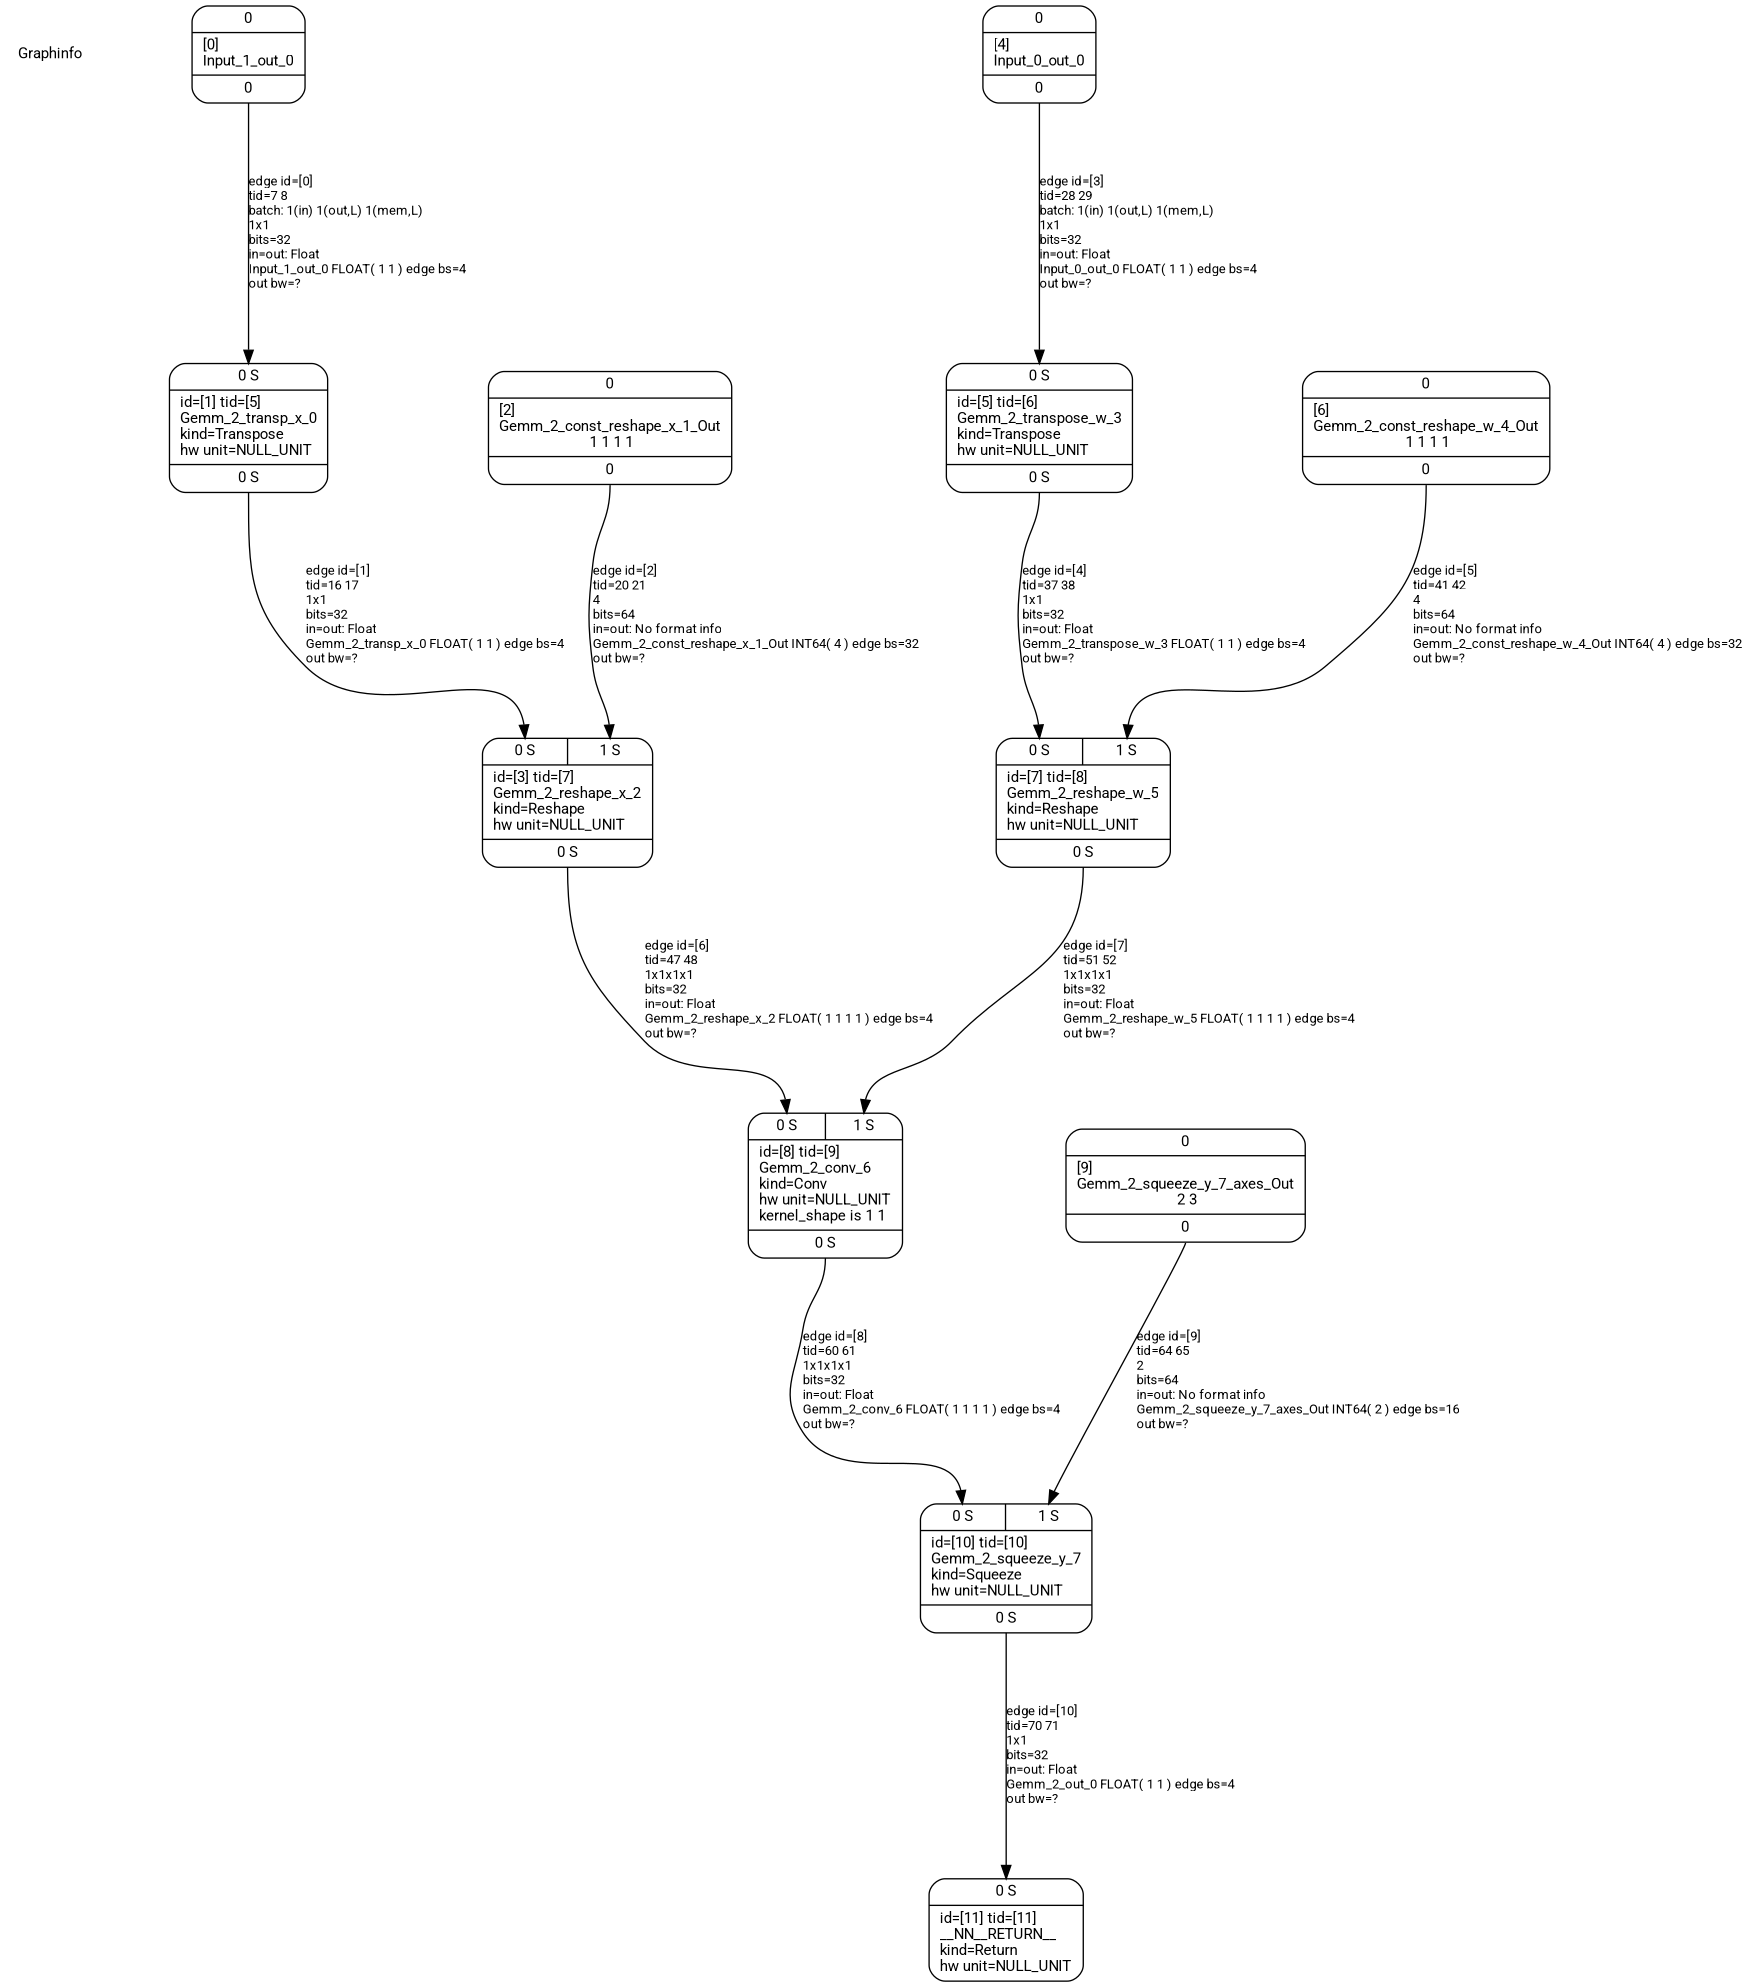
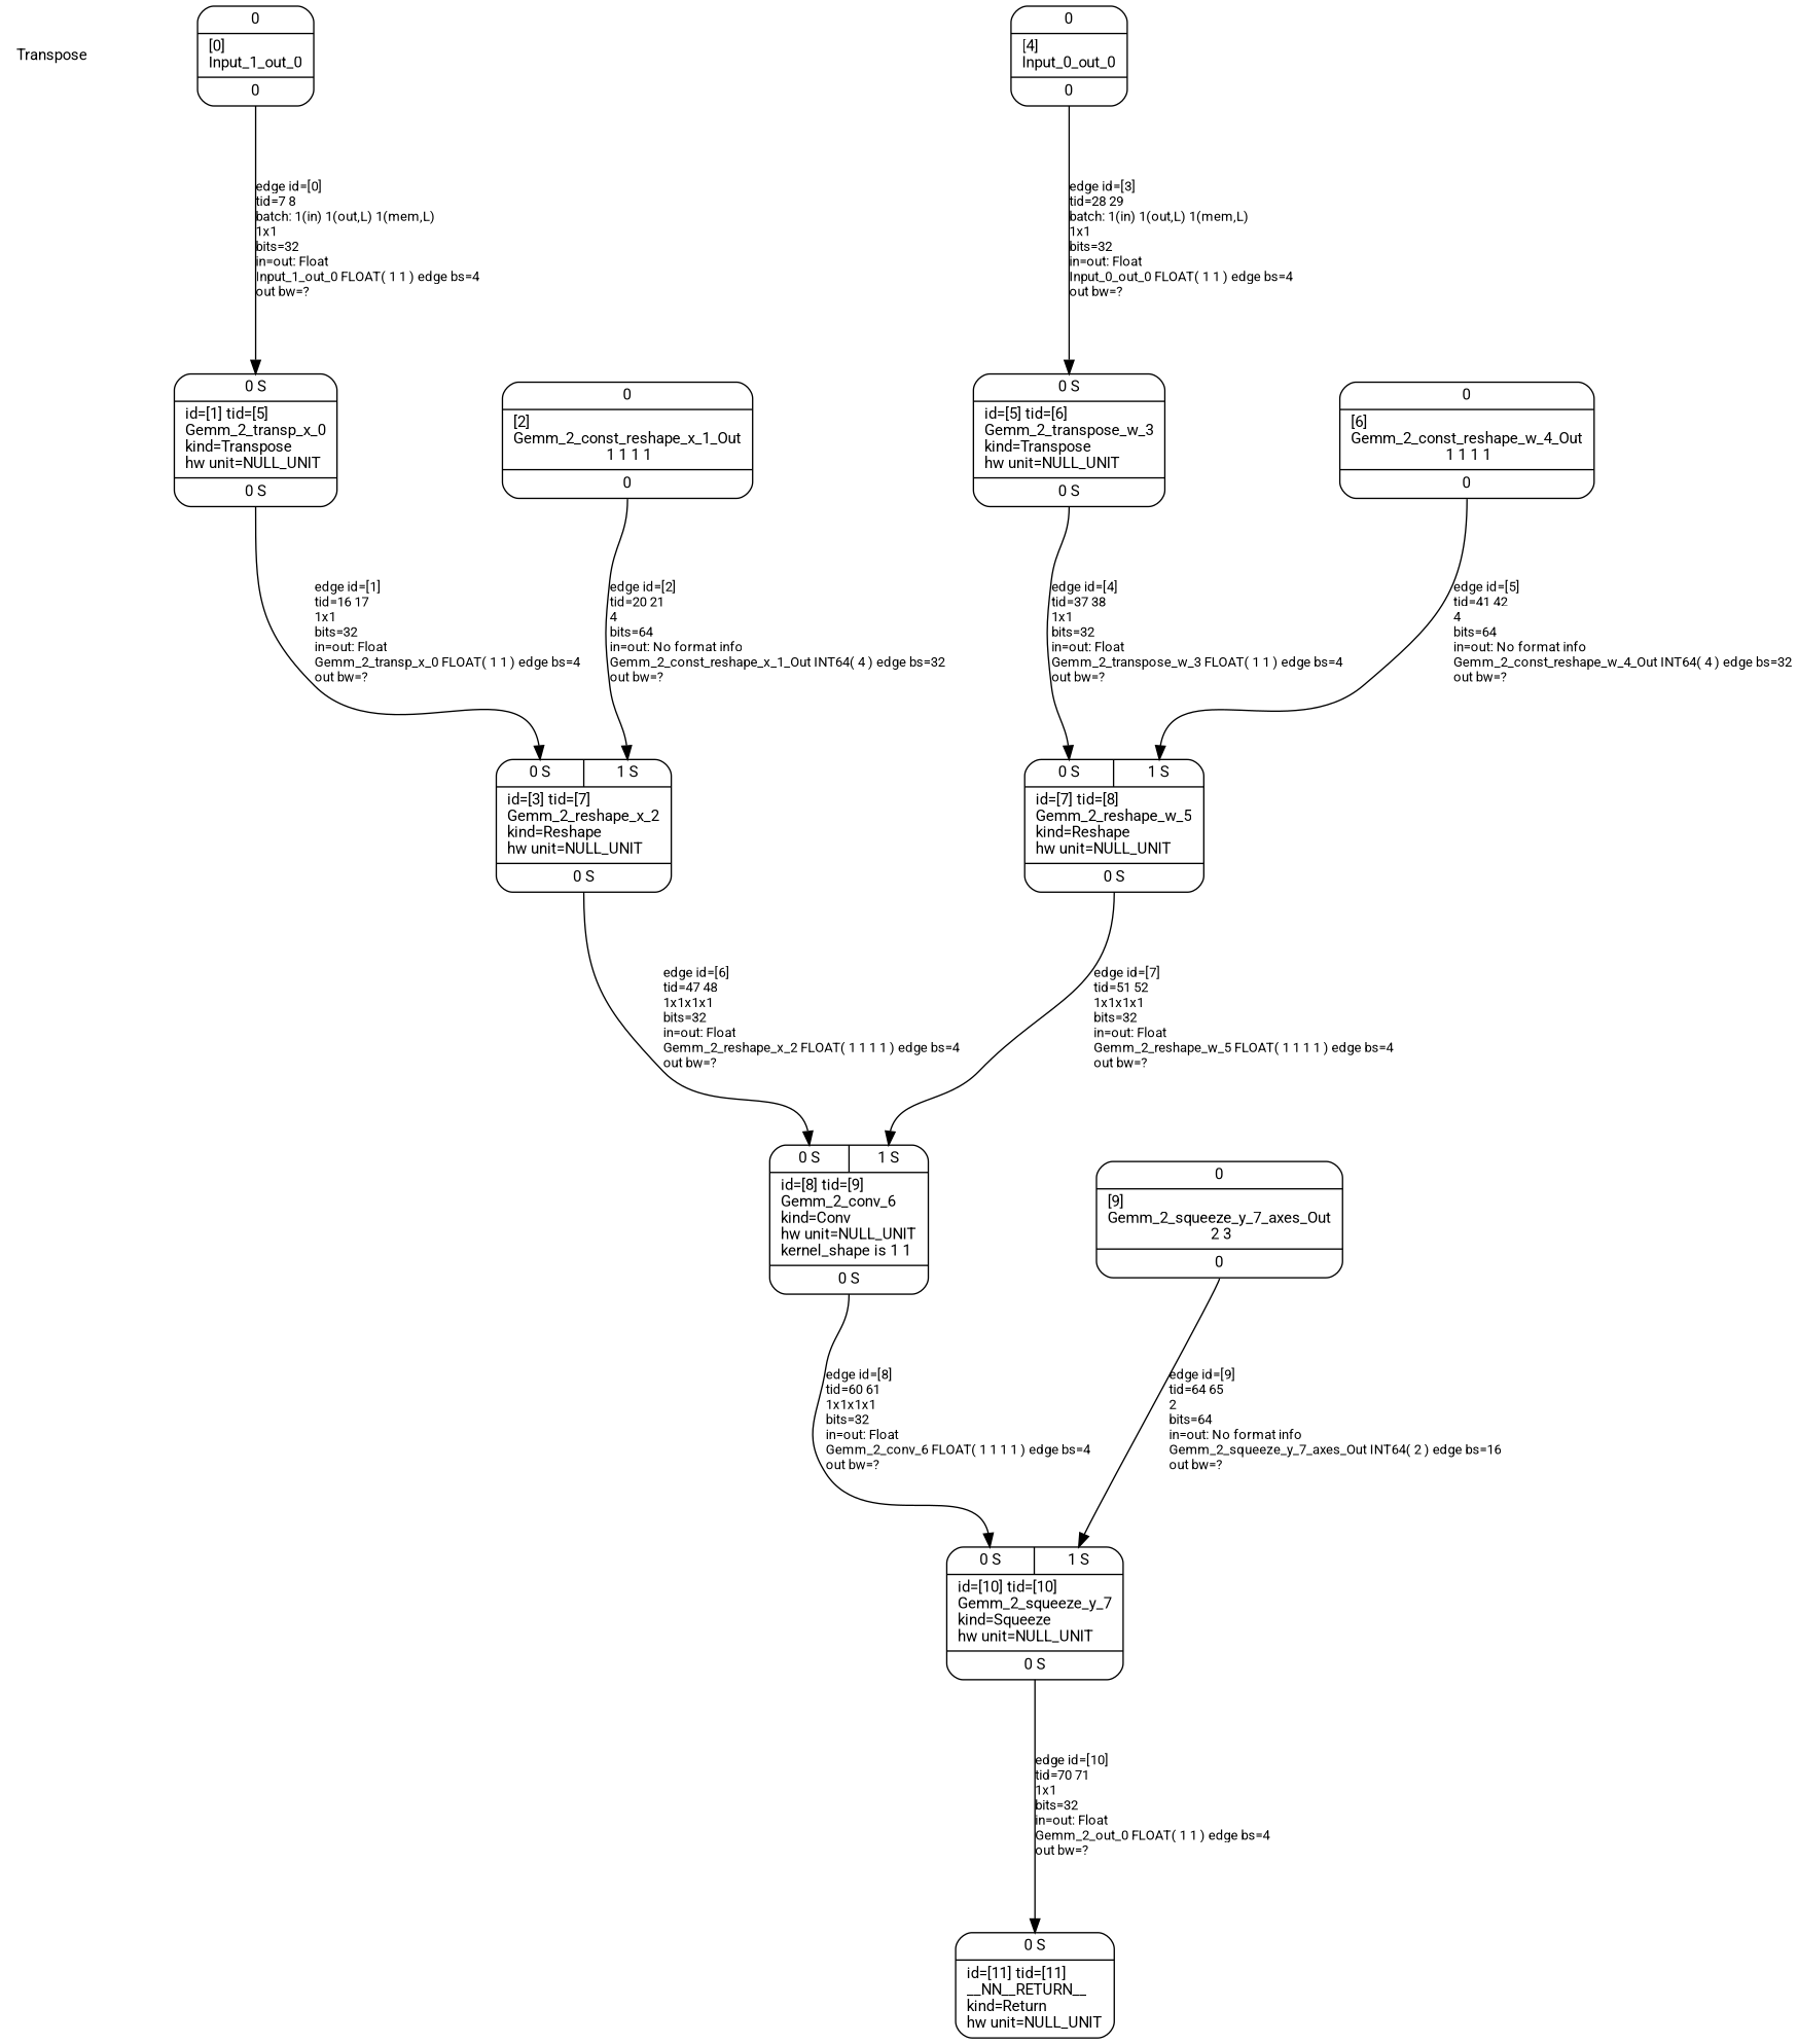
  digraph {
    compound=true
    fontsize=11
    nodesep=1
    rankdir=BU
    ranksep=1.5
    splines=spline
    fontname=Roboto
    node [color=black fontname=Roboto fontsize=11 shape=record style=rounded]
    edge [fontsize=10 headport="i0:n" tailport="o0:s" fontname=Roboto]
-   Graphinfo [shape=plaintext]
+   Graphinfo [shape=plaintext label=Transpose]
    n2 [label="{ { <i0> 0} |  [0]\lInput_1_out_0 | { <o0> 0} }"]
    n3 [label="{ { < i0>  0 S } | id=[1] tid=[5]\lGemm_2_transp_x_0\lkind=Transpose\lhw unit=NULL_UNIT\l | { < o0>  0 S } }"]
    n4 [label="{ { <i0> 0} |  [4]\lInput_0_out_0 | { <o0> 0} }"]
    n5 [label="{ { < i0>  0 S } | id=[5] tid=[6]\lGemm_2_transpose_w_3\lkind=Transpose\lhw unit=NULL_UNIT\l | { < o0>  0 S } }"]
    n6 [label="{ { <i0> 0} |  [2]\lGemm_2_const_reshape_x_1_Out\l 1 1 1 1 | { <o0> 0} }"]
    n7 [label="{ { < i0>  0 S  | < i1>  1 S } | id=[3] tid=[7]\lGemm_2_reshape_x_2\lkind=Reshape\lhw unit=NULL_UNIT\l | { < o0>  0 S } }"]
    n8 [label="{ { <i0> 0} |  [6]\lGemm_2_const_reshape_w_4_Out\l 1 1 1 1 | { <o0> 0} }"]
    n9 [label="{ { < i0>  0 S  | < i1>  1 S } | id=[7] tid=[8]\lGemm_2_reshape_w_5\lkind=Reshape\lhw unit=NULL_UNIT\l | { < o0>  0 S } }"]
    n10 [label="{ { <i0> 0} |  [9]\lGemm_2_squeeze_y_7_axes_Out\l 2 3 | { <o0> 0} }"]
    n11 [label="{ { < i0>  0 S  | < i1>  1 S } | id=[10] tid=[10]\lGemm_2_squeeze_y_7\lkind=Squeeze\lhw unit=NULL_UNIT\l | { < o0>  0 S } }"]
    n12 [label="{ { < i0>  0 S  | < i1>  1 S } | id=[8] tid=[9]\lGemm_2_conv_6\lkind=Conv\lhw unit=NULL_UNIT\lkernel_shape is 1 1\l | { < o0>  0 S } }"]
    n13 [label="{ { < i0>  0 S } | id=[11] tid=[11]\l__NN__RETURN__\lkind=Return\lhw unit=NULL_UNIT\l}"]
    n2 -> n3 [label="edge id=[0]\ltid=7 8\lbatch: 1(in) 1(out,L) 1(mem,L) \l1x1\lbits=32\lin=out: Float\lInput_1_out_0 FLOAT( 1 1 ) edge bs=4\lout bw=?\l"]
    n3 -> n7 [label="edge id=[1]\ltid=16 17\l1x1\lbits=32\lin=out: Float\lGemm_2_transp_x_0 FLOAT( 1 1 ) edge bs=4\lout bw=?\l"]
    n4 -> n5 [label="edge id=[3]\ltid=28 29\lbatch: 1(in) 1(out,L) 1(mem,L) \l1x1\lbits=32\lin=out: Float\lInput_0_out_0 FLOAT( 1 1 ) edge bs=4\lout bw=?\l"]
    n5 -> n9 [label="edge id=[4]\ltid=37 38\l1x1\lbits=32\lin=out: Float\lGemm_2_transpose_w_3 FLOAT( 1 1 ) edge bs=4\lout bw=?\l"]
    n6 -> n7 [headport="i1:n" label="edge id=[2]\ltid=20 21\l4\lbits=64\lin=out: No format info\lGemm_2_const_reshape_x_1_Out INT64( 4 ) edge bs=32\lout bw=?\l"]
    n7 -> n12 [label="edge id=[6]\ltid=47 48\l1x1x1x1\lbits=32\lin=out: Float\lGemm_2_reshape_x_2 FLOAT( 1 1 1 1 ) edge bs=4\lout bw=?\l"]
    n8 -> n9 [headport="i1:n" label="edge id=[5]\ltid=41 42\l4\lbits=64\lin=out: No format info\lGemm_2_const_reshape_w_4_Out INT64( 4 ) edge bs=32\lout bw=?\l"]
    n9 -> n12 [headport="i1:n" label="edge id=[7]\ltid=51 52\l1x1x1x1\lbits=32\lin=out: Float\lGemm_2_reshape_w_5 FLOAT( 1 1 1 1 ) edge bs=4\lout bw=?\l"]
    n10 -> n11 [headport="i1:n" label="edge id=[9]\ltid=64 65\l2\lbits=64\lin=out: No format info\lGemm_2_squeeze_y_7_axes_Out INT64( 2 ) edge bs=16\lout bw=?\l"]
    n11 -> n13 [label="edge id=[10]\ltid=70 71\l1x1\lbits=32\lin=out: Float\lGemm_2_out_0 FLOAT( 1 1 ) edge bs=4\lout bw=?\l"]
    n12 -> n11 [label="edge id=[8]\ltid=60 61\l1x1x1x1\lbits=32\lin=out: Float\lGemm_2_conv_6 FLOAT( 1 1 1 1 ) edge bs=4\lout bw=?\l"]
  }
